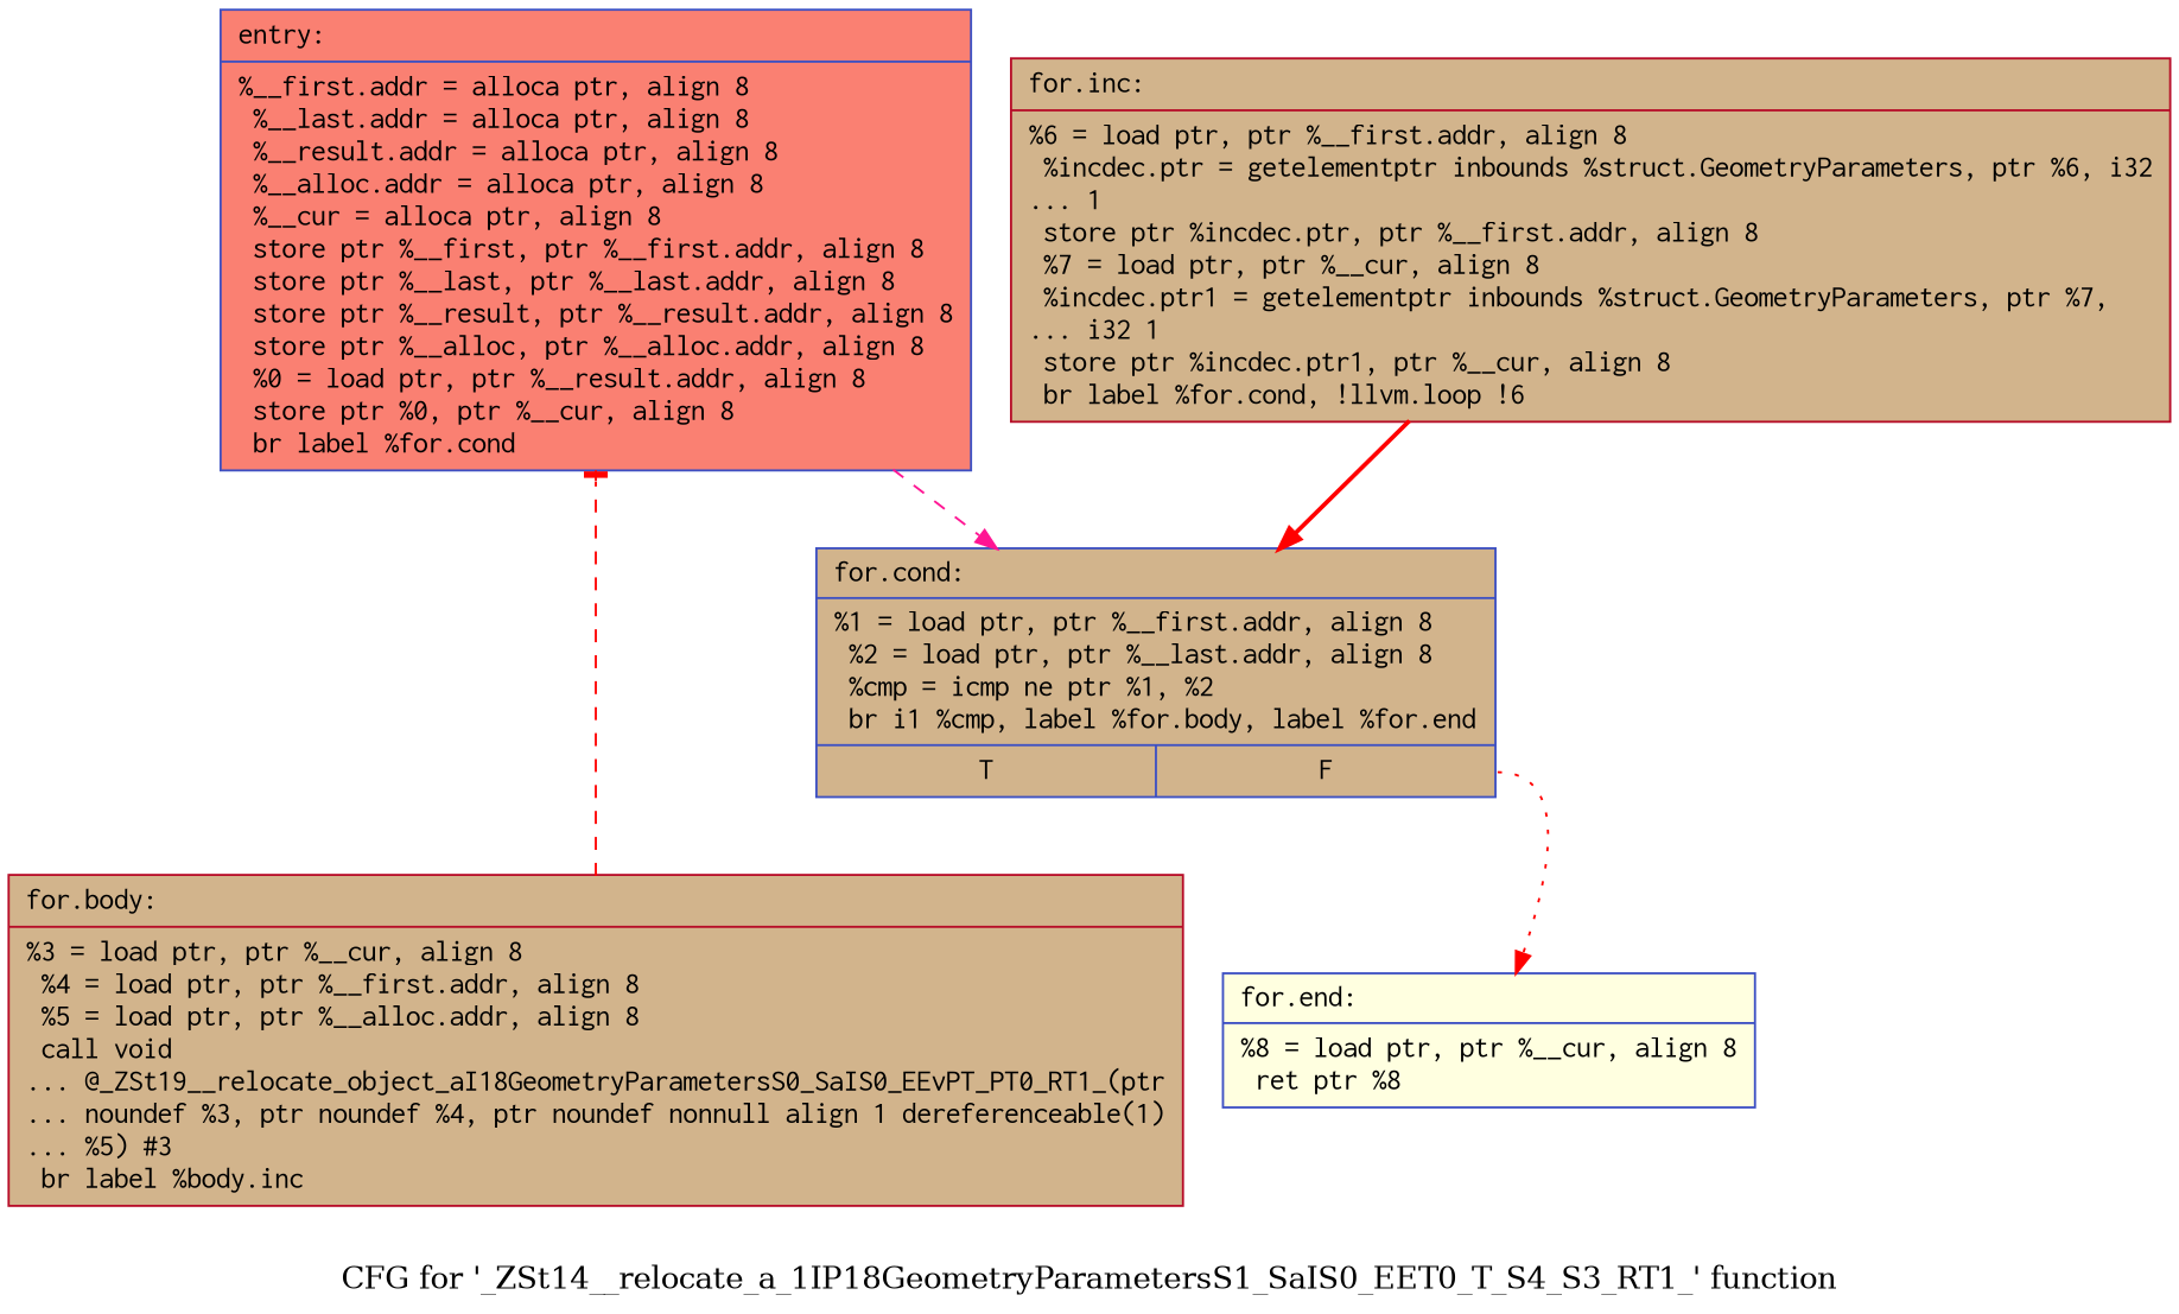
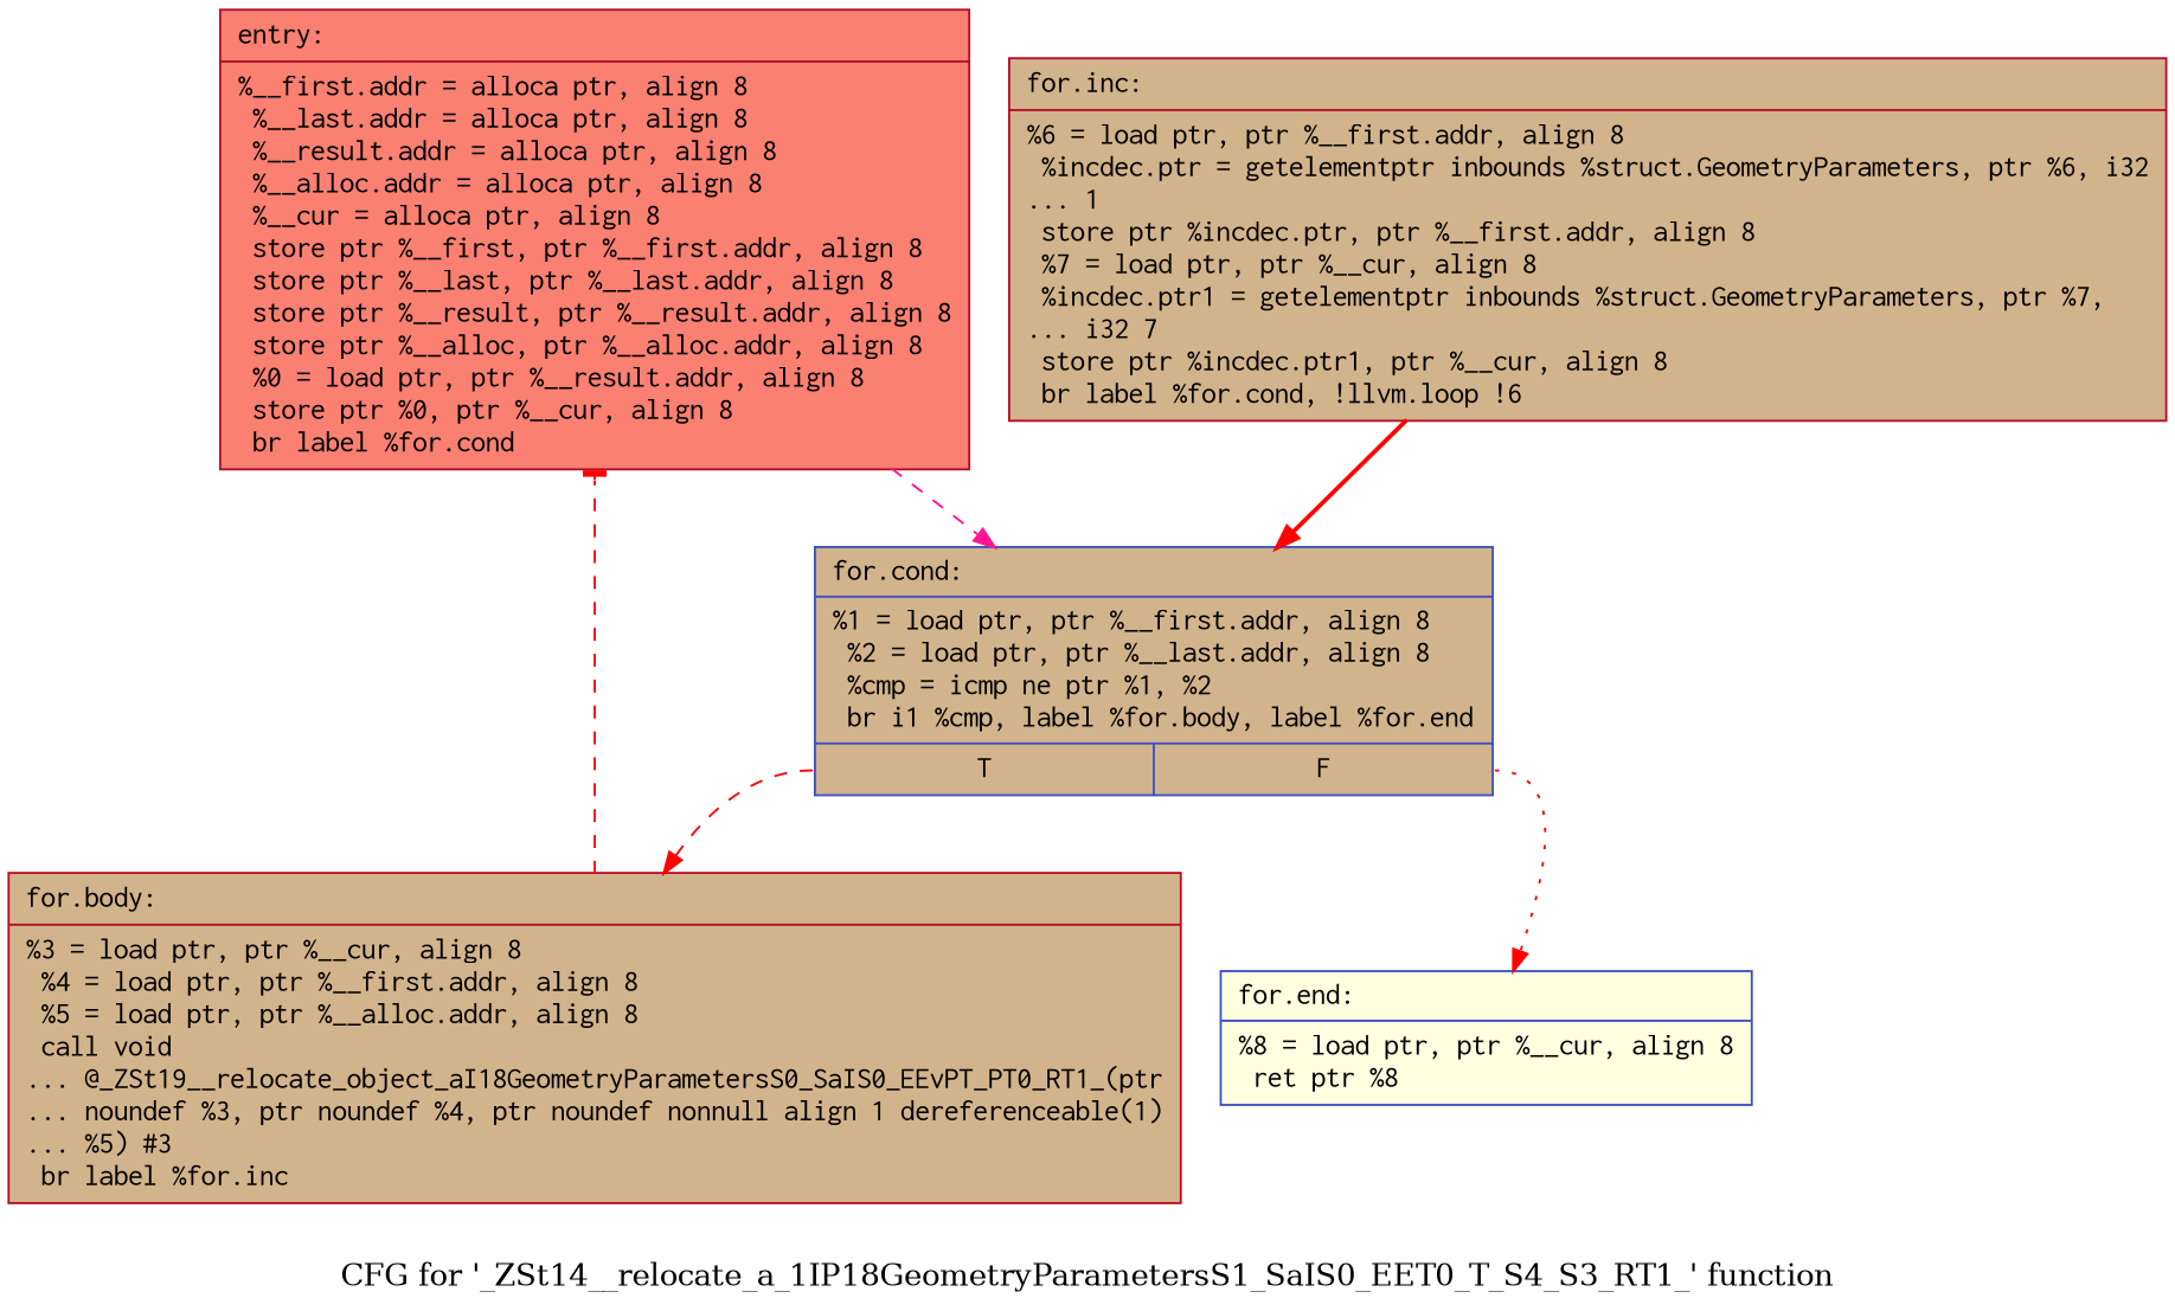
  digraph {
    label="CFG for '_ZSt14__relocate_a_1IP18GeometryParametersS1_SaIS0_EET0_T_S4_S3_RT1_' function"
    node [color="#3d50c3ff" fillcolor=tan fontname=Courier shape=record style=filled]
    edge [arrowhead=normal color=red style=dashed]
-   n1 [fillcolor=salmon label="{entry:\l|  %__first.addr = alloca ptr, align 8\l  %__last.addr = alloca ptr, align 8\l  %__result.addr = alloca ptr, align 8\l  %__alloc.addr = alloca ptr, align 8\l  %__cur = alloca ptr, align 8\l  store ptr %__first, ptr %__first.addr, align 8\l  store ptr %__last, ptr %__last.addr, align 8\l  store ptr %__result, ptr %__result.addr, align 8\l  store ptr %__alloc, ptr %__alloc.addr, align 8\l  %0 = load ptr, ptr %__result.addr, align 8\l  store ptr %0, ptr %__cur, align 8\l  br label %for.cond\l}"]
+   n1 [color="#b70d28ff" fillcolor=salmon label="{entry:\l|  %__first.addr = alloca ptr, align 8\l  %__last.addr = alloca ptr, align 8\l  %__result.addr = alloca ptr, align 8\l  %__alloc.addr = alloca ptr, align 8\l  %__cur = alloca ptr, align 8\l  store ptr %__first, ptr %__first.addr, align 8\l  store ptr %__last, ptr %__last.addr, align 8\l  store ptr %__result, ptr %__result.addr, align 8\l  store ptr %__alloc, ptr %__alloc.addr, align 8\l  %0 = load ptr, ptr %__result.addr, align 8\l  store ptr %0, ptr %__cur, align 8\l  br label %for.cond\l}"]
    n2 [label="{for.cond:\l|  %1 = load ptr, ptr %__first.addr, align 8\l  %2 = load ptr, ptr %__last.addr, align 8\l  %cmp = icmp ne ptr %1, %2\l  br i1 %cmp, label %for.body, label %for.end\l|{<s0>T|<s1>F}}"]
-   n3 [color="#b70d28ff" label="{for.body:\l|  %3 = load ptr, ptr %__cur, align 8\l  %4 = load ptr, ptr %__first.addr, align 8\l  %5 = load ptr, ptr %__alloc.addr, align 8\l  call void\l... @_ZSt19__relocate_object_aI18GeometryParametersS0_SaIS0_EEvPT_PT0_RT1_(ptr\l... noundef %3, ptr noundef %4, ptr noundef nonnull align 1 dereferenceable(1)\l... %5) #3\l  br label %body.inc\l}"]
+   n3 [color="#b70d28ff" label="{for.body:\l|  %3 = load ptr, ptr %__cur, align 8\l  %4 = load ptr, ptr %__first.addr, align 8\l  %5 = load ptr, ptr %__alloc.addr, align 8\l  call void\l... @_ZSt19__relocate_object_aI18GeometryParametersS0_SaIS0_EEvPT_PT0_RT1_(ptr\l... noundef %3, ptr noundef %4, ptr noundef nonnull align 1 dereferenceable(1)\l... %5) #3\l  br label %for.inc\l}"]
    n4 [fillcolor=lightyellow label="{for.end:\l|  %8 = load ptr, ptr %__cur, align 8\l  ret ptr %8\l}"]
-   n5 [color="#b70d28ff" label="{for.inc:\l|  %6 = load ptr, ptr %__first.addr, align 8\l  %incdec.ptr = getelementptr inbounds %struct.GeometryParameters, ptr %6, i32\l... 1\l  store ptr %incdec.ptr, ptr %__first.addr, align 8\l  %7 = load ptr, ptr %__cur, align 8\l  %incdec.ptr1 = getelementptr inbounds %struct.GeometryParameters, ptr %7,\l... i32 1\l  store ptr %incdec.ptr1, ptr %__cur, align 8\l  br label %for.cond, !llvm.loop !6\l}"]
+   n5 [color="#b70d28ff" label="{for.inc:\l|  %6 = load ptr, ptr %__first.addr, align 8\l  %incdec.ptr = getelementptr inbounds %struct.GeometryParameters, ptr %6, i32\l... 1\l  store ptr %incdec.ptr, ptr %__first.addr, align 8\l  %7 = load ptr, ptr %__cur, align 8\l  %incdec.ptr1 = getelementptr inbounds %struct.GeometryParameters, ptr %7,\l... i32 7\l  store ptr %incdec.ptr1, ptr %__cur, align 8\l  br label %for.cond, !llvm.loop !6\l}"]
    n1 -> n2 [color=deeppink]
+   n2 -> n3 [tailport=s0]
    n2 -> n4 [style=dotted tailport=s1]
    n3 -> n1 [arrowhead=tee]
    n5 -> n2 [style=bold]
  }
